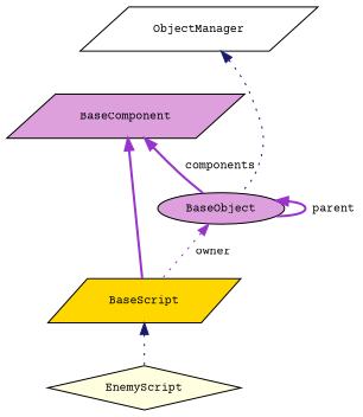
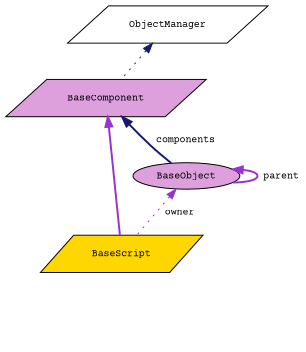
  digraph {
    fontname="Courier Prime"
    node [color=black fillcolor=plum fontname="Courier Prime" fontsize=10 shape=parallelogram style=filled]
    edge [color=darkorchid3 dir=back fontname="Courier Prime" fontsize=10 labelfontname=Helvetica labelfontsize=10 style=dotted]
-   n1 [fillcolor=lightyellow fontcolor=black height=0.2 label=EnemyScript shape=diamond width=0.4]
    n2 [fillcolor=gold height=0.2 label=BaseScript width=0.4]
    n3 [height=0.2 label=BaseComponent width=0.4]
    n4 [height=0.2 label=BaseObject shape=ellipse width=0.4]
    n5 [fillcolor=white height=0.2 label=ObjectManager width=0.4]
-   n2 -> n1 [color=midnightblue]
    n3 -> n2 [style=bold]
-   n3 -> n4 [label=" components" style=bold]
+   n3 -> n4 [color=midnightblue label=" components" style=bold]
    n4 -> n2 [label=" owner"]
    n4 -> n4 [label=" parent" style=bold]
-   n5 -> n4 [color=midnightblue]
+   n5 -> n3 [color=midnightblue]
  }
